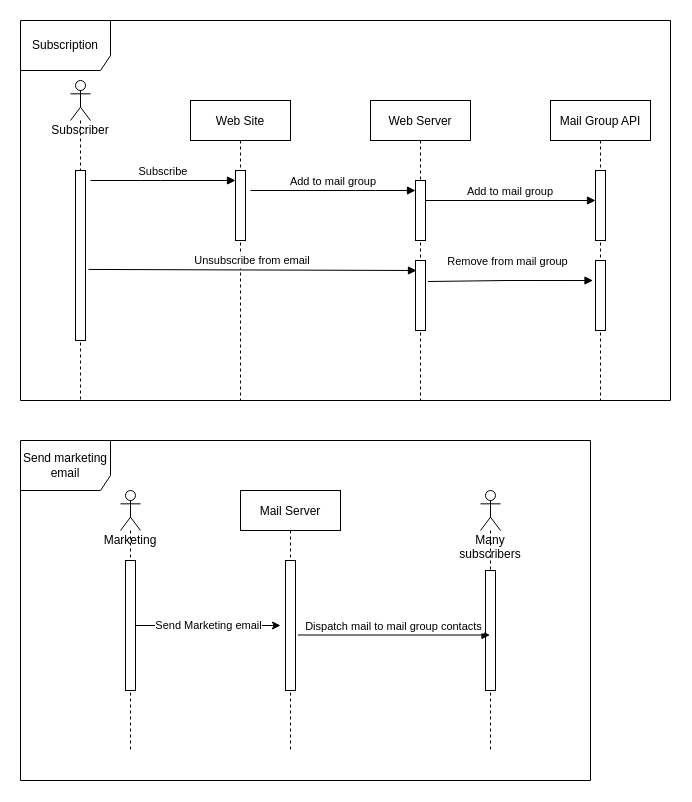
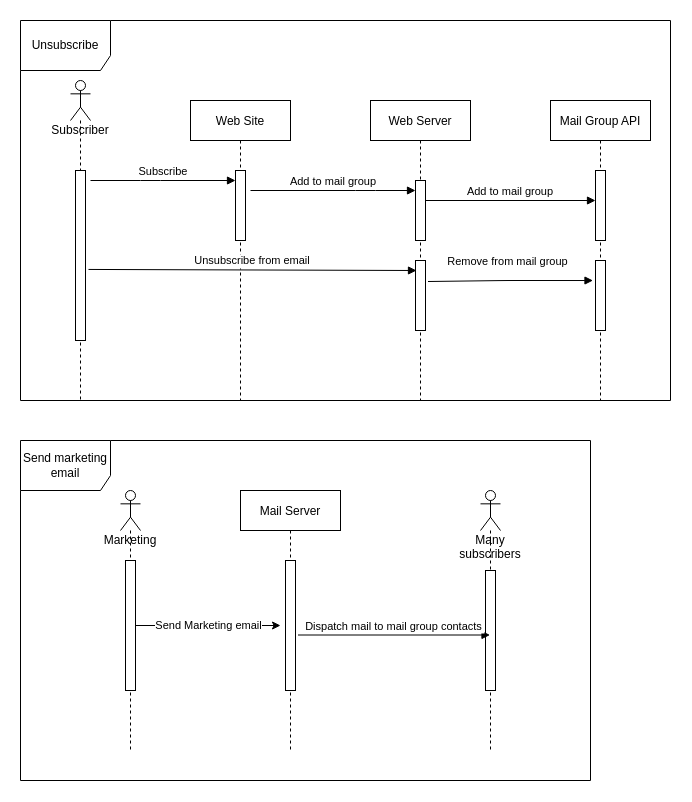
  <mxCell id="0" />
  <mxCell id="1" parent="0" />
  <mxCell id="2" value="Web Site" style="shape=umlLifeline;perimeter=lifelinePerimeter;container=1;collapsible=0;recursiveResize=0;rounded=0;shadow=0;strokeWidth=1;" parent="1" vertex="1"><mxGeometry x="190" y="100" width="100" height="300" as="geometry" /></mxCell>
  <mxCell id="3" value="" style="points=[];perimeter=orthogonalPerimeter;rounded=0;shadow=0;strokeWidth=1;" parent="2" vertex="1"><mxGeometry x="45" y="70" width="10" height="70" as="geometry" /></mxCell>
  <mxCell id="4" value="Web Server" style="shape=umlLifeline;perimeter=lifelinePerimeter;container=1;collapsible=0;recursiveResize=0;rounded=0;shadow=0;strokeWidth=1;" parent="1" vertex="1"><mxGeometry x="370" y="100" width="100" height="300" as="geometry" /></mxCell>
  <mxCell id="5" value="" style="points=[];perimeter=orthogonalPerimeter;rounded=0;shadow=0;strokeWidth=1;" parent="4" vertex="1"><mxGeometry x="45" y="80" width="10" height="60" as="geometry" /></mxCell>
  <mxCell id="6" value="" style="points=[];perimeter=orthogonalPerimeter;rounded=0;shadow=0;strokeWidth=1;" vertex="1" parent="4"><mxGeometry x="45" y="160" width="10" height="70" as="geometry" /></mxCell>
  <mxCell id="7" value="Unsubscribe from email" style="verticalAlign=bottom;startArrow=none;endArrow=block;startSize=8;shadow=0;strokeWidth=1;exitX=1.3;exitY=0.582;exitDx=0;exitDy=0;exitPerimeter=0;entryX=0.1;entryY=0.143;entryDx=0;entryDy=0;entryPerimeter=0;startFill=0;" edge="1" parent="1" source="9" target="6"><mxGeometry relative="1" as="geometry"><mxPoint x="130" y="270" as="sourcePoint" /><mxPoint x="410" y="269" as="targetPoint" /></mxGeometry></mxCell>
  <mxCell id="8" value="Subscriber" style="shape=umlLifeline;participant=umlActor;perimeter=lifelinePerimeter;whiteSpace=wrap;html=1;container=1;collapsible=0;recursiveResize=0;verticalAlign=top;spacingTop=36;outlineConnect=0;" vertex="1" parent="1"><mxGeometry x="70" y="80" width="20" height="320" as="geometry" /></mxCell>
  <mxCell id="9" value="" style="points=[];perimeter=orthogonalPerimeter;rounded=0;shadow=0;strokeWidth=1;" vertex="1" parent="8"><mxGeometry x="5" y="90" width="10" height="170" as="geometry" /></mxCell>
  <mxCell id="10" value="Subscribe" style="verticalAlign=bottom;startArrow=none;endArrow=block;shadow=0;strokeWidth=1;startFill=0;" parent="1" target="3" edge="1"><mxGeometry relative="1" as="geometry"><mxPoint x="90" y="180" as="sourcePoint" /><Array as="points"><mxPoint x="150" y="180" /></Array></mxGeometry></mxCell>
  <mxCell id="11" value="Marketing&lt;br&gt;" style="shape=umlLifeline;participant=umlActor;perimeter=lifelinePerimeter;whiteSpace=wrap;html=1;container=1;collapsible=0;recursiveResize=0;verticalAlign=top;spacingTop=36;outlineConnect=0;" vertex="1" parent="1"><mxGeometry x="120" y="490" width="20" height="260" as="geometry" /></mxCell>
  <mxCell id="12" value="" style="points=[];perimeter=orthogonalPerimeter;rounded=0;shadow=0;strokeWidth=1;" vertex="1" parent="11"><mxGeometry x="5" y="70" width="10" height="130" as="geometry" /></mxCell>
  <mxCell id="13" value="Mail Group API" style="shape=umlLifeline;perimeter=lifelinePerimeter;container=1;collapsible=0;recursiveResize=0;rounded=0;shadow=0;strokeWidth=1;" vertex="1" parent="1"><mxGeometry x="550" y="100" width="100" height="300" as="geometry" /></mxCell>
  <mxCell id="14" value="" style="points=[];perimeter=orthogonalPerimeter;rounded=0;shadow=0;strokeWidth=1;" vertex="1" parent="13"><mxGeometry x="45" y="70" width="10" height="70" as="geometry" /></mxCell>
  <mxCell id="15" value="" style="points=[];perimeter=orthogonalPerimeter;rounded=0;shadow=0;strokeWidth=1;" vertex="1" parent="13"><mxGeometry x="45" y="160" width="10" height="70" as="geometry" /></mxCell>
  <mxCell id="16" value="Add to mail group" style="verticalAlign=bottom;endArrow=block;entryX=0;entryY=0;shadow=0;strokeWidth=1;" edge="1" parent="1"><mxGeometry relative="1" as="geometry"><mxPoint x="425" y="200" as="sourcePoint" /><mxPoint x="595" y="200" as="targetPoint" /></mxGeometry></mxCell>
  <mxCell id="17" value="Remove from mail group" style="verticalAlign=bottom;endArrow=block;entryX=0;entryY=0.129;shadow=0;strokeWidth=1;entryDx=0;entryDy=0;entryPerimeter=0;" edge="1" parent="1"><mxGeometry x="-0.03" y="10" relative="1" as="geometry"><mxPoint x="427.5" y="281" as="sourcePoint" /><mxPoint x="592.5" y="280.03" as="targetPoint" /><mxPoint as="offset" /><Array as="points"><mxPoint x="507.5" y="280" /></Array></mxGeometry></mxCell>
  <mxCell id="18" value="Add to mail group" style="verticalAlign=bottom;endArrow=block;shadow=0;strokeWidth=1;" edge="1" parent="1"><mxGeometry relative="1" as="geometry"><mxPoint x="250" y="190" as="sourcePoint" /><mxPoint x="415" y="190" as="targetPoint" /><Array as="points"><mxPoint x="365" y="190" /></Array></mxGeometry></mxCell>
  <mxCell id="19" value="Mail Server" style="shape=umlLifeline;perimeter=lifelinePerimeter;container=1;collapsible=0;recursiveResize=0;rounded=0;shadow=0;strokeWidth=1;" vertex="1" parent="1"><mxGeometry x="240" y="490" width="100" height="260" as="geometry" /></mxCell>
  <mxCell id="20" value="" style="points=[];perimeter=orthogonalPerimeter;rounded=0;shadow=0;strokeWidth=1;" vertex="1" parent="19"><mxGeometry x="45" y="70" width="10" height="130" as="geometry" /></mxCell>
  <mxCell id="21" value="Many subscribers" style="shape=umlLifeline;participant=umlActor;perimeter=lifelinePerimeter;whiteSpace=wrap;html=1;container=1;collapsible=0;recursiveResize=0;verticalAlign=top;spacingTop=36;outlineConnect=0;" vertex="1" parent="1"><mxGeometry x="480" y="490" width="20" height="260" as="geometry" /></mxCell>
  <mxCell id="22" value="" style="points=[];perimeter=orthogonalPerimeter;rounded=0;shadow=0;strokeWidth=1;" vertex="1" parent="21"><mxGeometry x="5" y="80" width="10" height="120" as="geometry" /></mxCell>
  <mxCell id="23" value="Send Marketing email" style="edgeStyle=orthogonalEdgeStyle;rounded=0;orthogonalLoop=1;jettySize=auto;html=1;startArrow=none;startFill=0;" edge="1" parent="1" source="12"><mxGeometry relative="1" as="geometry"><mxPoint x="280" y="625" as="targetPoint" /><Array as="points"><mxPoint x="240" y="625" /><mxPoint x="240" y="625" /></Array></mxGeometry></mxCell>
  <mxCell id="24" value="Dispatch mail to mail group contacts" style="verticalAlign=bottom;startArrow=none;endArrow=block;shadow=0;strokeWidth=1;startFill=0;" edge="1" parent="1" target="21"><mxGeometry relative="1" as="geometry"><mxPoint x="297.5" y="634.5" as="sourcePoint" /><mxPoint x="442.5" y="634.5" as="targetPoint" /><Array as="points"><mxPoint x="357.5" y="634.5" /></Array></mxGeometry></mxCell>
- <mxCell id="25" value="Subscription" style="shape=umlFrame;whiteSpace=wrap;html=1;width=90;height=50;" vertex="1" parent="1"><mxGeometry x="20" y="20" width="650" height="380" as="geometry" /></mxCell>
+ <mxCell id="25" value="Unsubscribe" style="shape=umlFrame;whiteSpace=wrap;html=1;width=90;height=50;" vertex="1" parent="1"><mxGeometry x="20" y="20" width="650" height="380" as="geometry" /></mxCell>
  <mxCell id="26" value="Send marketing email" style="shape=umlFrame;whiteSpace=wrap;html=1;width=90;height=50;" vertex="1" parent="1"><mxGeometry x="20" y="440" width="570" height="340" as="geometry" /></mxCell>
